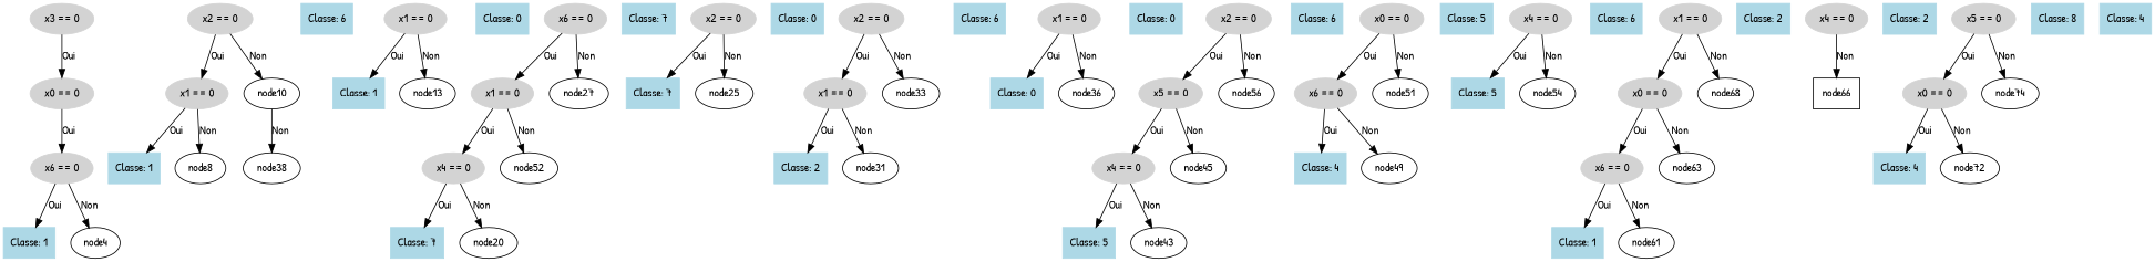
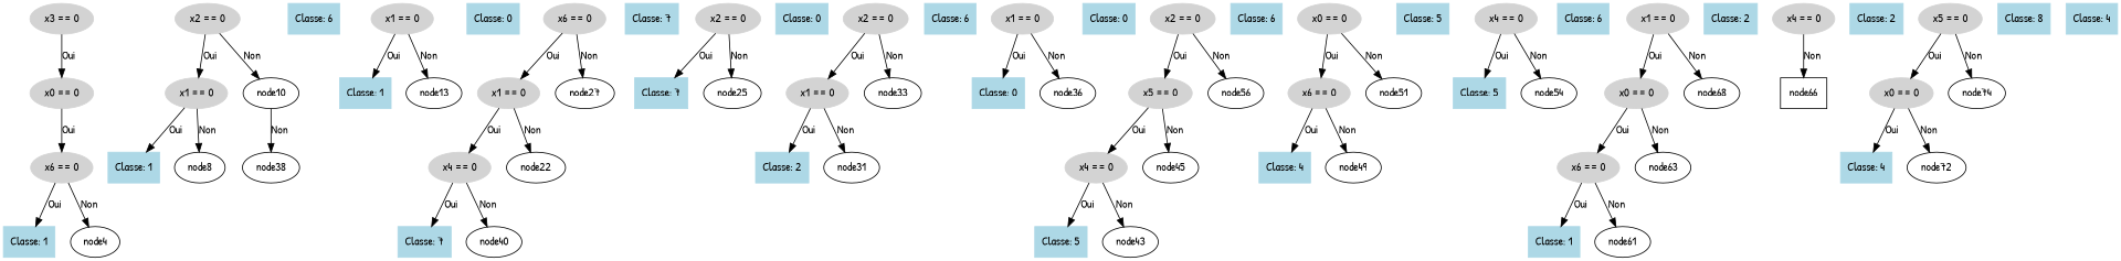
  digraph {
    fontname="Patrick Hand"
    node [color=lightgray fontname="Patrick Hand" shape=box style=filled]
    edge [fontname="Patrick Hand"]
    n1 [label="x3 == 0" shape=ellipse]
    n2 [label="x0 == 0" shape=ellipse]
    n3 [label="x6 == 0" shape=ellipse]
    node38 [color="" shape="" style=""]
    n5 [color=lightblue label="Classe: 1"]
    node4 [color="" shape="" style=""]
    n7 [label="x2 == 0" shape=ellipse]
    n8 [label="x1 == 0" shape=ellipse]
    node10 [color="" shape="" style=""]
    n10 [color=lightblue label="Classe: 1"]
    node8 [color="" shape="" style=""]
    n12 [color=lightblue label="Classe: 6"]
    n13 [label="x1 == 0" shape=ellipse]
    n14 [color=lightblue label="Classe: 1"]
    node13 [color="" shape="" style=""]
    n16 [color=lightblue label="Classe: 0"]
    n17 [label="x6 == 0" shape=ellipse]
    n18 [label="x1 == 0" shape=ellipse]
    node27 [color="" shape="" style=""]
    n20 [label="x4 == 0" shape=ellipse]
-   node22 [label=node52 color="" shape="" style=""]
+   node22 [color="" shape="" style=""]
    n22 [color=lightblue label="Classe: 7"]
-   node20 [color="" shape="" style=""]
+   node20 [label=node40 color="" shape="" style=""]
    n24 [color=lightblue label="Classe: 7"]
    n25 [label="x2 == 0" shape=ellipse]
    n26 [color=lightblue label="Classe: 7"]
    node25 [color="" shape="" style=""]
    n28 [color=lightblue label="Classe: 0"]
    n29 [label="x2 == 0" shape=ellipse]
    n30 [label="x1 == 0" shape=ellipse]
    node33 [color="" shape="" style=""]
    n32 [color=lightblue label="Classe: 2"]
    node31 [color="" shape="" style=""]
    n34 [color=lightblue label="Classe: 6"]
    n35 [label="x1 == 0" shape=ellipse]
    n36 [color=lightblue label="Classe: 0"]
    node36 [color="" shape="" style=""]
    n38 [color=lightblue label="Classe: 0"]
    n39 [label="x2 == 0" shape=ellipse]
    n40 [label="x5 == 0" shape=ellipse]
    node56 [color="" shape="" style=""]
    n42 [label="x4 == 0" shape=ellipse]
    node45 [color="" shape="" style=""]
    n44 [color=lightblue label="Classe: 5"]
    node43 [color="" shape="" style=""]
    n46 [color=lightblue label="Classe: 6"]
    n47 [label="x0 == 0" shape=ellipse]
    n48 [label="x6 == 0" shape=ellipse]
    node51 [color="" shape="" style=""]
    n50 [color=lightblue label="Classe: 4"]
    node49 [color="" shape="" style=""]
    n52 [color=lightblue label="Classe: 5"]
    n53 [label="x4 == 0" shape=ellipse]
    n54 [color=lightblue label="Classe: 5"]
    node54 [color="" shape="" style=""]
    n56 [color=lightblue label="Classe: 6"]
    n57 [label="x1 == 0" shape=ellipse]
    n58 [label="x0 == 0" shape=ellipse]
    node68 [color="" shape="" style=""]
    n60 [label="x6 == 0" shape=ellipse]
    node63 [color="" shape="" style=""]
    n62 [color=lightblue label="Classe: 1"]
    node61 [color="" shape="" style=""]
    n64 [color=lightblue label="Classe: 2"]
    n65 [label="x4 == 0" shape=ellipse]
    node66 [color="" style=""]
    n67 [color=lightblue label="Classe: 2"]
    n68 [label="x5 == 0" shape=ellipse]
    n69 [label="x0 == 0" shape=ellipse]
    node74 [color="" shape="" style=""]
    n71 [color=lightblue label="Classe: 4"]
    node72 [color="" shape="" style=""]
    n73 [color=lightblue label="Classe: 8"]
    n74 [color=lightblue label="Classe: 4"]
    n1 -> n2 [label=Oui]
    n2 -> n3 [label=Oui]
    n3 -> n5 [label=Oui]
    n3 -> node4 [label=Non]
    n7 -> n8 [label=Oui]
    n7 -> node10 [label=Non]
    n8 -> n10 [label=Oui]
    n8 -> node8 [label=Non]
    node10 -> node38 [label=Non]
    n13 -> n14 [label=Oui]
    n13 -> node13 [label=Non]
    n17 -> n18 [label=Oui]
    n17 -> node27 [label=Non]
    n18 -> n20 [label=Oui]
    n18 -> node22 [label=Non]
    n20 -> n22 [label=Oui]
    n20 -> node20 [label=Non]
    n25 -> n26 [label=Oui]
    n25 -> node25 [label=Non]
    n29 -> n30 [label=Oui]
    n29 -> node33 [label=Non]
    n30 -> n32 [label=Oui]
    n30 -> node31 [label=Non]
    n35 -> n36 [label=Oui]
    n35 -> node36 [label=Non]
    n39 -> n40 [label=Oui]
    n39 -> node56 [label=Non]
    n40 -> n42 [label=Oui]
    n40 -> node45 [label=Non]
    n42 -> n44 [label=Oui]
    n42 -> node43 [label=Non]
    n47 -> n48 [label=Oui]
    n47 -> node51 [label=Non]
    n48 -> n50 [label=Oui]
    n48 -> node49 [label=Non]
    n53 -> n54 [label=Oui]
    n53 -> node54 [label=Non]
    n57 -> n58 [label=Oui]
    n57 -> node68 [label=Non]
    n58 -> n60 [label=Oui]
    n58 -> node63 [label=Non]
    n60 -> n62 [label=Oui]
    n60 -> node61 [label=Non]
    n65 -> node66 [label=Non]
    n68 -> n69 [label=Oui]
    n68 -> node74 [label=Non]
    n69 -> n71 [label=Oui]
    n69 -> node72 [label=Non]
  }
